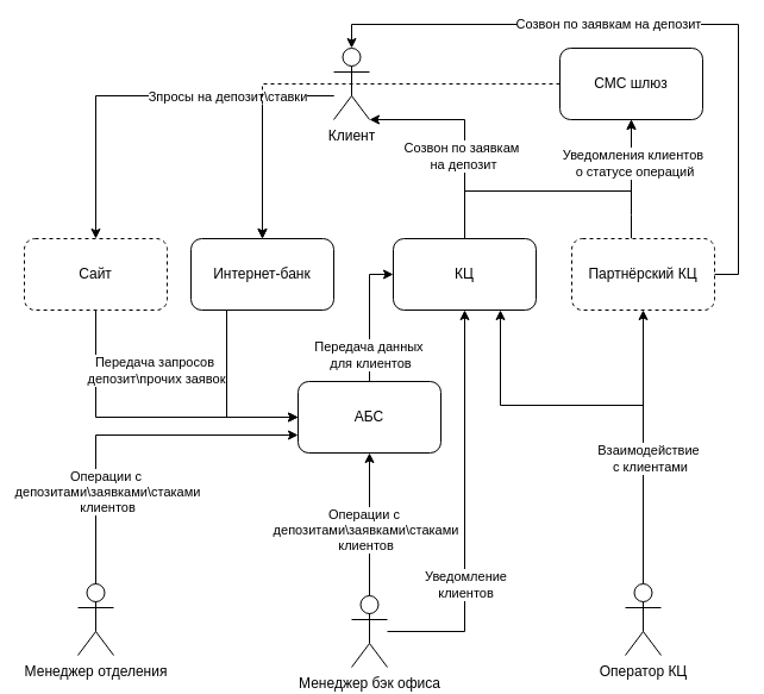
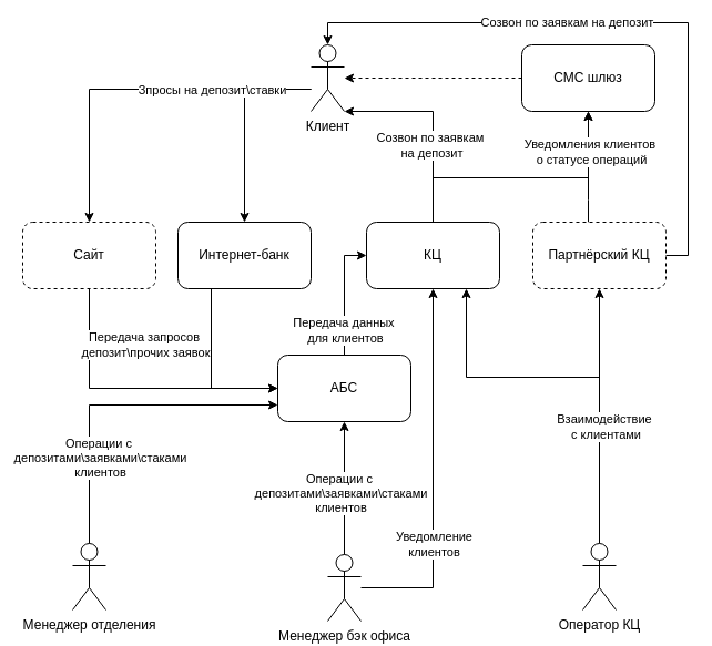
  <mxCell id="0" />
  <mxCell id="1" parent="0" />
  <mxCell id="2" style="edgeStyle=orthogonalEdgeStyle;rounded=0;orthogonalLoop=1;jettySize=auto;html=1;entryX=0.5;entryY=0;entryDx=0;entryDy=0;" edge="1" parent="1" source="5" target="24"><mxGeometry relative="1" as="geometry"><Array as="points"><mxPoint x="220" y="80" /></Array></mxGeometry></mxCell>
  <mxCell id="3" style="edgeStyle=orthogonalEdgeStyle;rounded=0;orthogonalLoop=1;jettySize=auto;html=1;entryX=0.5;entryY=0;entryDx=0;entryDy=0;" edge="1" parent="1" source="5" target="22"><mxGeometry relative="1" as="geometry"><Array as="points"><mxPoint x="80" y="80" /></Array></mxGeometry></mxCell>
  <mxCell id="4" value="Зпросы на депозит\ставки" style="edgeLabel;html=1;align=center;verticalAlign=middle;resizable=0;points=[];" vertex="1" connectable="0" parent="3"><mxGeometry x="0.018" y="-1" relative="1" as="geometry"><mxPoint x="73" y="1" as="offset" /></mxGeometry></mxCell>
  <mxCell id="5" value="Клиент" style="shape=umlActor;verticalLabelPosition=bottom;verticalAlign=top;html=1;outlineConnect=0;" vertex="1" parent="1"><mxGeometry x="280" y="40" width="30" height="60" as="geometry" /></mxCell>
  <mxCell id="6" style="edgeStyle=orthogonalEdgeStyle;rounded=0;orthogonalLoop=1;jettySize=auto;html=1;entryX=0.75;entryY=1;entryDx=0;entryDy=0;" edge="1" parent="1" source="9" target="29"><mxGeometry relative="1" as="geometry"><Array as="points"><mxPoint x="540" y="340" /><mxPoint x="420" y="340" /></Array></mxGeometry></mxCell>
  <mxCell id="7" style="edgeStyle=orthogonalEdgeStyle;rounded=0;orthogonalLoop=1;jettySize=auto;html=1;entryX=0.5;entryY=1;entryDx=0;entryDy=0;" edge="1" parent="1" source="9" target="32"><mxGeometry relative="1" as="geometry" /></mxCell>
  <mxCell id="8" value="Взаимодействие&amp;nbsp;&lt;div&gt;с клиентами&lt;/div&gt;" style="edgeLabel;html=1;align=center;verticalAlign=middle;resizable=0;points=[];" vertex="1" connectable="0" parent="7"><mxGeometry x="-0.082" y="-5" relative="1" as="geometry"><mxPoint as="offset" /></mxGeometry></mxCell>
  <mxCell id="9" value="Оператор КЦ" style="shape=umlActor;verticalLabelPosition=bottom;verticalAlign=top;html=1;outlineConnect=0;" vertex="1" parent="1"><mxGeometry x="525" y="490" width="30" height="60" as="geometry" /></mxCell>
  <mxCell id="10" style="edgeStyle=orthogonalEdgeStyle;rounded=0;orthogonalLoop=1;jettySize=auto;html=1;exitX=0.5;exitY=0.5;exitDx=0;exitDy=0;exitPerimeter=0;entryX=0.5;entryY=1;entryDx=0;entryDy=0;" edge="1" parent="1" source="14" target="19"><mxGeometry relative="1" as="geometry" /></mxCell>
  <mxCell id="11" value="Операции с&amp;nbsp;&lt;div&gt;депозитами\заявками\стаками&lt;div&gt;клиентов&lt;/div&gt;&lt;/div&gt;" style="edgeLabel;html=1;align=center;verticalAlign=middle;resizable=0;points=[];" vertex="1" connectable="0" parent="10"><mxGeometry x="0.152" y="4" relative="1" as="geometry"><mxPoint as="offset" /></mxGeometry></mxCell>
  <mxCell id="12" style="edgeStyle=orthogonalEdgeStyle;rounded=0;orthogonalLoop=1;jettySize=auto;html=1;entryX=0.5;entryY=1;entryDx=0;entryDy=0;" edge="1" parent="1" source="14" target="29"><mxGeometry relative="1" as="geometry" /></mxCell>
  <mxCell id="13" value="Уведомление&lt;div&gt;клиентов&lt;/div&gt;" style="edgeLabel;html=1;align=center;verticalAlign=middle;resizable=0;points=[];" vertex="1" connectable="0" parent="12"><mxGeometry x="-0.162" y="-1" relative="1" as="geometry"><mxPoint x="-1" y="35" as="offset" /></mxGeometry></mxCell>
  <mxCell id="14" value="Менеджер бэк офиса" style="shape=umlActor;verticalLabelPosition=bottom;verticalAlign=top;html=1;outlineConnect=0;" vertex="1" parent="1"><mxGeometry x="295" y="500" width="30" height="60" as="geometry" /></mxCell>
  <mxCell id="15" value="Операции с&amp;nbsp;&lt;div&gt;депозитами\заявками\стаками&lt;div&gt;клиентов&lt;/div&gt;&lt;/div&gt;" style="edgeStyle=orthogonalEdgeStyle;rounded=0;orthogonalLoop=1;jettySize=auto;html=1;exitX=0.5;exitY=0.5;exitDx=0;exitDy=0;exitPerimeter=0;entryX=0;entryY=0.75;entryDx=0;entryDy=0;" edge="1" parent="1" source="16" target="19"><mxGeometry x="-0.344" y="-10" relative="1" as="geometry"><Array as="points"><mxPoint x="80" y="365" /></Array><mxPoint as="offset" /></mxGeometry></mxCell>
  <mxCell id="16" value="Менеджер отделения" style="shape=umlActor;verticalLabelPosition=bottom;verticalAlign=top;html=1;outlineConnect=0;" vertex="1" parent="1"><mxGeometry x="65" y="490" width="30" height="60" as="geometry" /></mxCell>
  <mxCell id="17" style="edgeStyle=orthogonalEdgeStyle;rounded=0;orthogonalLoop=1;jettySize=auto;html=1;entryX=0;entryY=0.5;entryDx=0;entryDy=0;" edge="1" parent="1" source="19" target="29"><mxGeometry relative="1" as="geometry" /></mxCell>
  <mxCell id="18" value="Передача данных&amp;nbsp;&lt;div&gt;для клиентов&lt;/div&gt;" style="edgeLabel;html=1;align=center;verticalAlign=middle;resizable=0;points=[];" vertex="1" connectable="0" parent="17"><mxGeometry x="-0.575" relative="1" as="geometry"><mxPoint as="offset" /></mxGeometry></mxCell>
  <mxCell id="19" value="АБС" style="rounded=1;whiteSpace=wrap;html=1;" vertex="1" parent="1"><mxGeometry x="250" y="320" width="120" height="60" as="geometry" /></mxCell>
  <mxCell id="20" style="edgeStyle=orthogonalEdgeStyle;rounded=0;orthogonalLoop=1;jettySize=auto;html=1;entryX=0;entryY=0.5;entryDx=0;entryDy=0;" edge="1" parent="1" source="22" target="19"><mxGeometry relative="1" as="geometry"><Array as="points"><mxPoint x="80" y="350" /></Array></mxGeometry></mxCell>
  <mxCell id="21" value="Передача запросов&amp;nbsp;&lt;div&gt;депозит\прочих заявок&lt;/div&gt;" style="edgeLabel;html=1;align=center;verticalAlign=middle;resizable=0;points=[];" vertex="1" connectable="0" parent="20"><mxGeometry x="-0.585" y="3" relative="1" as="geometry"><mxPoint x="47" y="-4" as="offset" /></mxGeometry></mxCell>
  <mxCell id="22" value="Сайт" style="rounded=1;whiteSpace=wrap;html=1;dashed=1;" vertex="1" parent="1"><mxGeometry x="20" y="200" width="120" height="60" as="geometry" /></mxCell>
  <mxCell id="23" style="edgeStyle=orthogonalEdgeStyle;rounded=0;orthogonalLoop=1;jettySize=auto;html=1;entryX=0;entryY=0.5;entryDx=0;entryDy=0;" edge="1" parent="1" source="24" target="19"><mxGeometry relative="1" as="geometry"><Array as="points"><mxPoint x="190" y="350" /></Array></mxGeometry></mxCell>
  <mxCell id="24" value="Интернет-банк" style="rounded=1;whiteSpace=wrap;html=1;" vertex="1" parent="1"><mxGeometry x="160" y="200" width="120" height="60" as="geometry" /></mxCell>
  <mxCell id="25" style="edgeStyle=orthogonalEdgeStyle;rounded=0;orthogonalLoop=1;jettySize=auto;html=1;entryX=0.5;entryY=1;entryDx=0;entryDy=0;" edge="1" parent="1" source="29" target="34"><mxGeometry relative="1" as="geometry"><Array as="points"><mxPoint x="390" y="160" /><mxPoint x="530" y="160" /></Array></mxGeometry></mxCell>
  <mxCell id="26" style="edgeStyle=orthogonalEdgeStyle;rounded=0;orthogonalLoop=1;jettySize=auto;html=1;" edge="1" parent="1" source="29" target="5"><mxGeometry relative="1" as="geometry"><Array as="points"><mxPoint x="390" y="100" /></Array></mxGeometry></mxCell>
  <mxCell id="27" value="&lt;span style=&quot;color: rgba(0, 0, 0, 0); font-family: monospace; font-size: 0px; text-align: start; background-color: rgb(251, 251, 251);&quot;&gt;%3CmxGraphModel%3E%3Croot%3E%3CmxCell%20id%3D%220%22%2F%3E%3CmxCell%20id%3D%221%22%20parent%3D%220%22%2F%3E%3CmxCell%20id%3D%222%22%20value%3D%22%D0%A1%D0%BE%D0%B7%D0%B2%D0%BE%D0%BD%20%D0%BF%D0%BE%20%D0%B7%D0%B0%D1%8F%D0%B2%D0%BA%D0%B0%D0%BC%20%D0%BD%D0%B0%20%D0%B4%D0%B5%D0%BF%D0%BE%D0%B7%D0%B8%D1%82%22%20style%3D%22edgeLabel%3Bhtml%3D1%3Balign%3Dcenter%3BverticalAlign%3Dmiddle%3Bresizable%3D0%3Bpoints%3D%5B%5D%3B%22%20vertex%3D%221%22%20connectable%3D%220%22%20parent%3D%221%22%3E%3CmxGeometry%20x%3D%22680.0%22%20y%3D%2279%22%20as%3D%22geometry%22%2F%3E%3C%2FmxCell%3E%3C%2Froot%3E%3C%2FmxGraphModel%3E&lt;/span&gt;&lt;span style=&quot;color: rgba(0, 0, 0, 0); font-family: monospace; font-size: 0px; text-align: start; background-color: rgb(251, 251, 251);&quot;&gt;%3CmxGraphModel%3E%3Croot%3E%3CmxCell%20id%3D%220%22%2F%3E%3CmxCell%20id%3D%221%22%20parent%3D%220%22%2F%3E%3CmxCell%20id%3D%222%22%20value%3D%22%D0%A1%D0%BE%D0%B7%D0%B2%D0%BE%D0%BD%20%D0%BF%D0%BE%20%D0%B7%D0%B0%D1%8F%D0%B2%D0%BA%D0%B0%D0%BC%20%D0%BD%D0%B0%20%D0%B4%D0%B5%D0%BF%D0%BE%D0%B7%D0%B8%D1%82%22%20style%3D%22edgeLabel%3Bhtml%3D1%3Balign%3Dcenter%3BverticalAlign%3Dmiddle%3Bresizable%3D0%3Bpoints%3D%5B%5D%3B%22%20vertex%3D%221%22%20connectable%3D%220%22%20parent%3D%221%22%3E%3CmxGeometry%20x%3D%22680.0%22%20y%3D%2279%22%20as%3D%22geometry%22%2F%3E%3C%2FmxCell%3E%3C%2Froot%3E%3C%2FmxGraphModel%3E&lt;/span&gt;" style="edgeLabel;html=1;align=center;verticalAlign=middle;resizable=0;points=[];" vertex="1" connectable="0" parent="26"><mxGeometry x="-0.085" relative="1" as="geometry"><mxPoint as="offset" /></mxGeometry></mxCell>
  <mxCell id="28" value="Созвон по заявкам&amp;nbsp;&lt;div&gt;на депозит&lt;/div&gt;" style="edgeLabel;html=1;align=center;verticalAlign=middle;resizable=0;points=[];" vertex="1" connectable="0" parent="26"><mxGeometry x="-0.122" y="2" relative="1" as="geometry"><mxPoint y="9" as="offset" /></mxGeometry></mxCell>
  <mxCell id="29" value="КЦ" style="rounded=1;whiteSpace=wrap;html=1;" vertex="1" parent="1"><mxGeometry x="330" y="200" width="120" height="60" as="geometry" /></mxCell>
  <mxCell id="30" style="edgeStyle=orthogonalEdgeStyle;rounded=0;orthogonalLoop=1;jettySize=auto;html=1;entryX=0.5;entryY=1;entryDx=0;entryDy=0;" edge="1" parent="1" source="32" target="34"><mxGeometry relative="1" as="geometry"><Array as="points"><mxPoint x="530" y="180" /><mxPoint x="530" y="180" /></Array></mxGeometry></mxCell>
  <mxCell id="31" value="Уведомления клиентов&amp;nbsp;&lt;div&gt;о статусе операций&lt;/div&gt;" style="edgeLabel;html=1;align=center;verticalAlign=middle;resizable=0;points=[];" vertex="1" connectable="0" parent="30"><mxGeometry x="0.28" y="-2" relative="1" as="geometry"><mxPoint as="offset" /></mxGeometry></mxCell>
  <mxCell id="32" value="Партнёрский КЦ" style="rounded=1;whiteSpace=wrap;html=1;dashed=1;" vertex="1" parent="1"><mxGeometry x="480" y="200" width="120" height="60" as="geometry" /></mxCell>
- <mxCell id="33" style="edgeStyle=orthogonalEdgeStyle;rounded=0;orthogonalLoop=1;jettySize=auto;html=1;dashed=1;" edge="1" parent="1" source="34" target="24"><mxGeometry relative="1" as="geometry" /></mxCell>
+ <mxCell id="33" style="edgeStyle=orthogonalEdgeStyle;rounded=0;orthogonalLoop=1;jettySize=auto;html=1;dashed=1;" edge="1" parent="1" source="34" target="5"><mxGeometry relative="1" as="geometry" /></mxCell>
  <mxCell id="34" value="СМС шлюз" style="rounded=1;whiteSpace=wrap;html=1;" vertex="1" parent="1"><mxGeometry x="470" y="40" width="120" height="60" as="geometry" /></mxCell>
  <mxCell id="35" style="edgeStyle=orthogonalEdgeStyle;rounded=0;orthogonalLoop=1;jettySize=auto;html=1;entryX=0.5;entryY=0;entryDx=0;entryDy=0;entryPerimeter=0;" edge="1" parent="1" source="32" target="5"><mxGeometry relative="1" as="geometry"><Array as="points"><mxPoint x="620" y="230" /><mxPoint x="620" y="20" /><mxPoint x="295" y="20" /></Array></mxGeometry></mxCell>
  <mxCell id="36" value="Созвон по заявкам на депозит" style="edgeLabel;html=1;align=center;verticalAlign=middle;resizable=0;points=[];" vertex="1" connectable="0" parent="35"><mxGeometry x="0.062" y="-1" relative="1" as="geometry"><mxPoint x="-35" as="offset" /></mxGeometry></mxCell>
